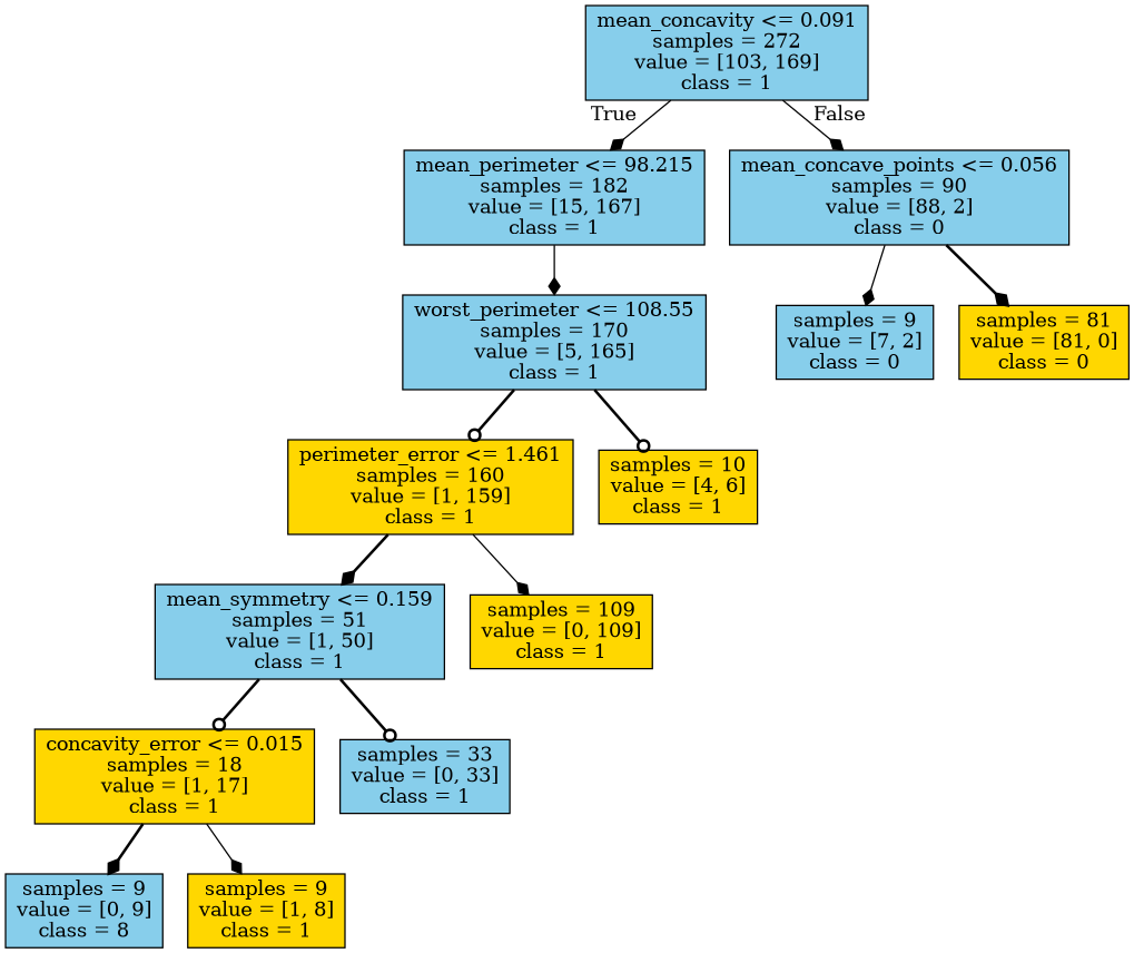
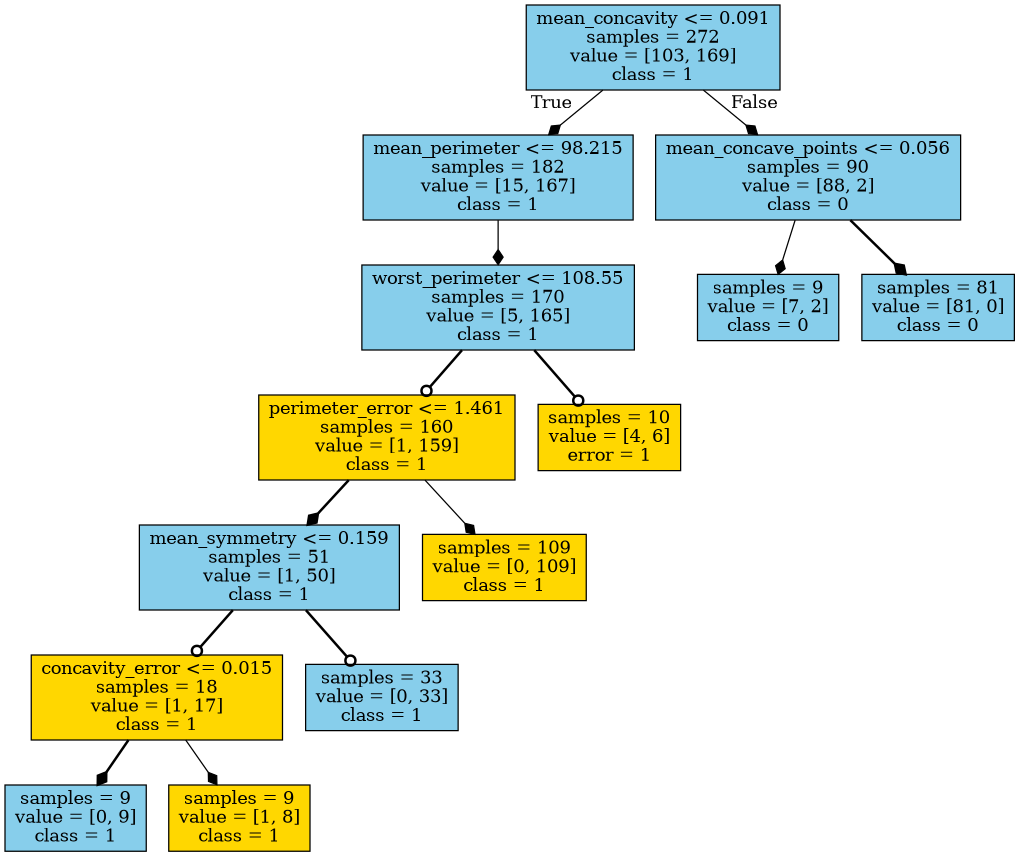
  digraph {
    node [color=black fillcolor=skyblue shape=box style=filled]
    edge [arrowhead=diamond style=bold]
    n1 [label="mean_concavity <= 0.091\nsamples = 272\nvalue = [103, 169]\nclass = 1"]
    n2 [label="mean_perimeter <= 98.215\nsamples = 182\nvalue = [15, 167]\nclass = 1"]
    n3 [label="mean_concave_points <= 0.056\nsamples = 90\nvalue = [88, 2]\nclass = 0"]
    n4 [label="worst_perimeter <= 108.55\nsamples = 170\nvalue = [5, 165]\nclass = 1"]
    n5 [label="samples = 9\nvalue = [7, 2]\nclass = 0"]
-   n6 [fillcolor=gold label="samples = 81\nvalue = [81, 0]\nclass = 0"]
+   n6 [label="samples = 81\nvalue = [81, 0]\nclass = 0"]
    n7 [fillcolor=gold label="perimeter_error <= 1.461\nsamples = 160\nvalue = [1, 159]\nclass = 1"]
-   n8 [fillcolor=gold label="samples = 10\nvalue = [4, 6]\nclass = 1"]
+   n8 [fillcolor=gold label="samples = 10\nvalue = [4, 6]\nerror = 1"]
    n9 [label="mean_symmetry <= 0.159\nsamples = 51\nvalue = [1, 50]\nclass = 1"]
    n10 [fillcolor=gold label="samples = 109\nvalue = [0, 109]\nclass = 1"]
    n11 [fillcolor=gold label="concavity_error <= 0.015\nsamples = 18\nvalue = [1, 17]\nclass = 1"]
    n12 [label="samples = 33\nvalue = [0, 33]\nclass = 1"]
-   n13 [label="samples = 9\nvalue = [0, 9]\nclass = 8"]
+   n13 [label="samples = 9\nvalue = [0, 9]\nclass = 1"]
    n14 [fillcolor=gold label="samples = 9\nvalue = [1, 8]\nclass = 1"]
    n1 -> n2 [headlabel=True labelangle=45 labeldistance=2.5 style=solid]
    n1 -> n3 [headlabel=False labelangle=-45 labeldistance=2.5 style=solid]
    n2 -> n4 [style=solid]
    n3 -> n5 [style=solid]
    n3 -> n6
    n4 -> n7 [arrowhead=odot]
    n4 -> n8 [arrowhead=odot]
    n7 -> n9
    n7 -> n10 [style=solid]
    n9 -> n11 [arrowhead=odot]
    n9 -> n12 [arrowhead=odot]
    n11 -> n13
    n11 -> n14 [style=solid]
  }
